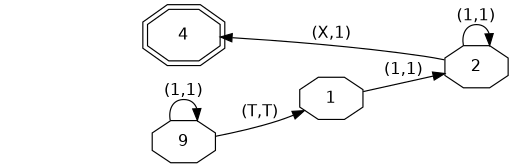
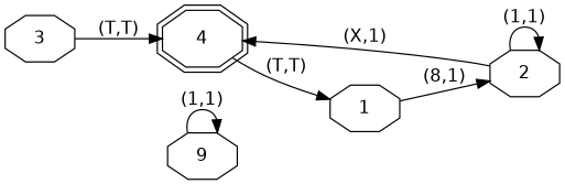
  digraph {
    fontname="DejaVu Sans"
    rankdir=LR
    node [fontname="DejaVu Sans" shape=octagon]
    edge [fontname="DejaVu Sans"]
+   n1 [label=3]
    n2 [label=4 shape=doubleoctagon]
    n3 [label=2]
    n4 [label=1]
    n5 [label=9]
+   n1 -> n2 [label="(T,T)"]
    n3 -> n2 [label="(X,1)"]
    n3 -> n3 [label="(1,1)"]
-   n4 -> n3 [label="(1,1)"]
-   n5 -> n4 [label="(T,T)"]
+   n4 -> n3 [label="(8,1)"]
+   n2 -> n4 [label="(T,T)"]
    n5 -> n5 [label="(1,1)"]
  }
